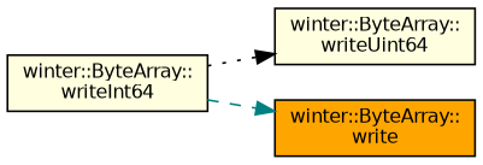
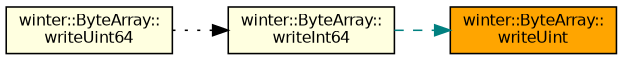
  digraph {
    rankdir=LR
    node [color=black fillcolor=lightyellow fontname=Helvetica fontsize=10 shape=record style=filled]
    edge [fontname=Helvetica fontsize=10 labelfontname=Helvetica labelfontsize=10]
    n1 [fontcolor=black height=0.2 label="winter::ByteArray::\lwriteInt64" width=0.4]
    n2 [height=0.2 label="winter::ByteArray::\lwriteUint64" width=0.4]
-   n3 [fillcolor=orange height=0.2 label="winter::ByteArray::\lwrite" width=0.4]
-   n1 -> n2 [color=black style=dotted]
+   n3 [fillcolor=orange height=0.2 label="winter::ByteArray::\lwriteUint" width=0.4]
+   n2 -> n1 [color=black style=dotted]
    n1 -> n3 [color=teal style=dashed]
  }
